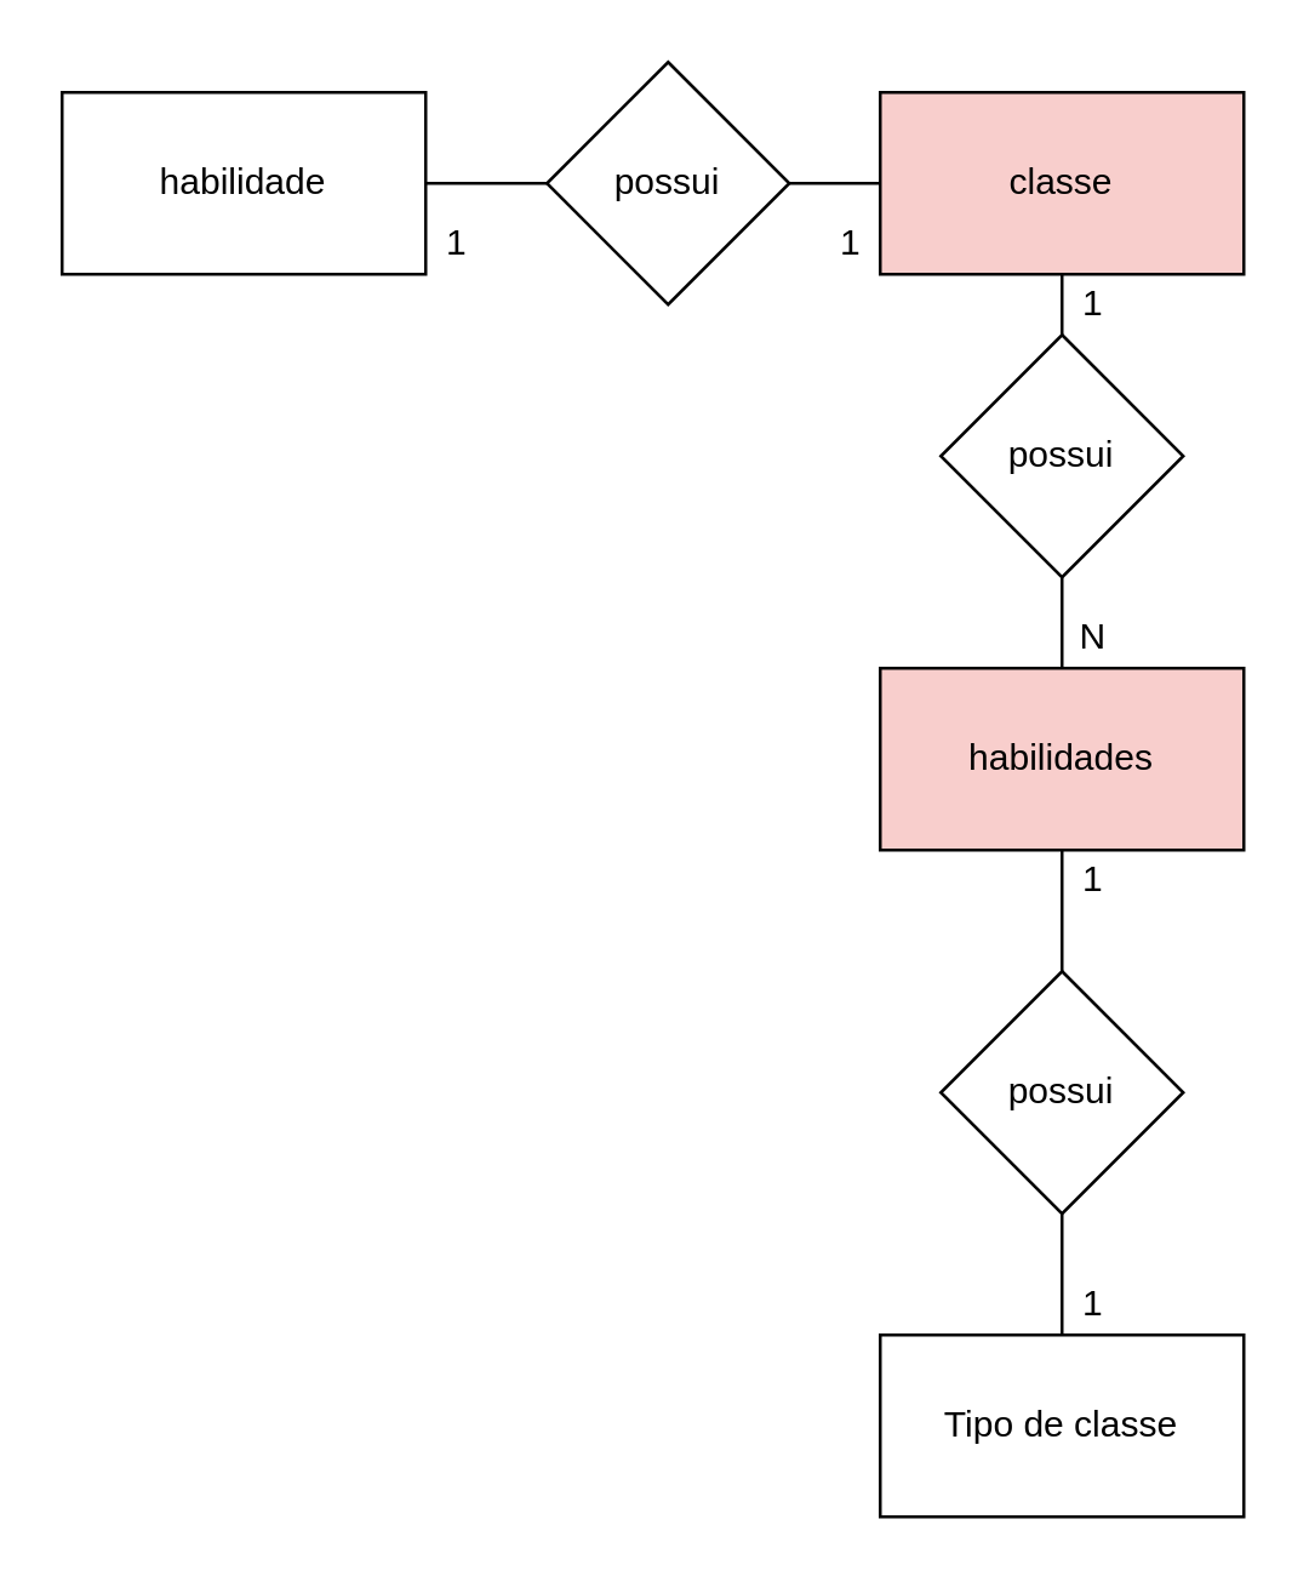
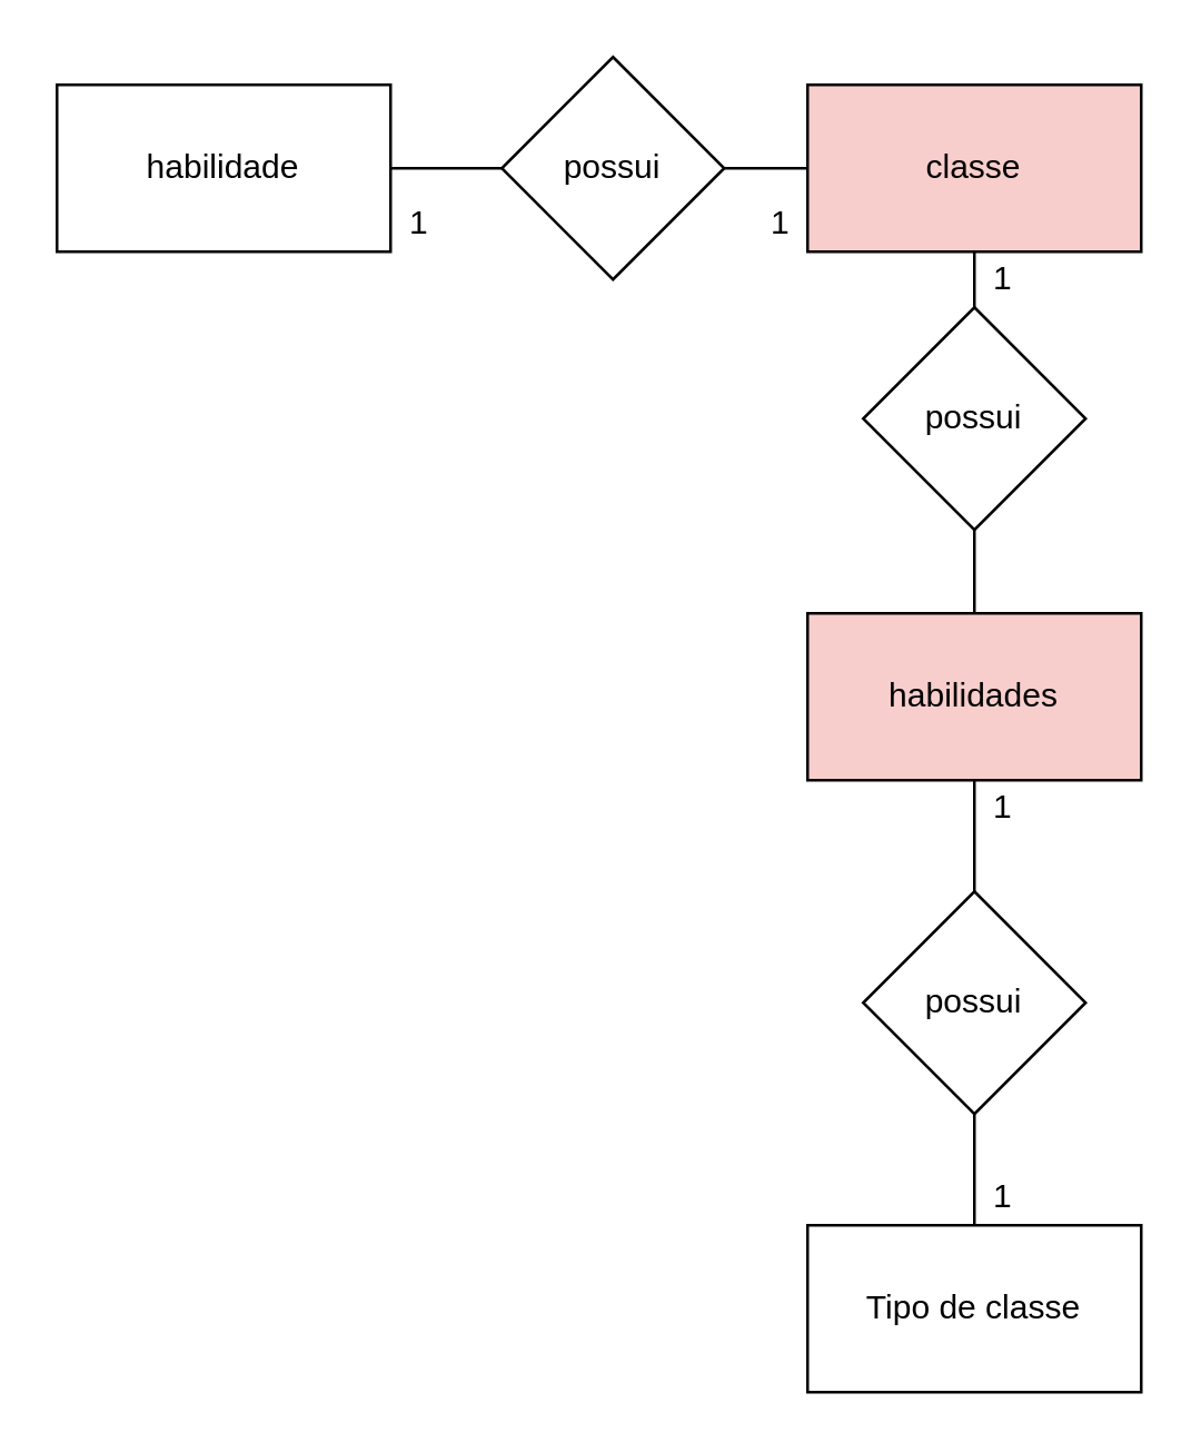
  <mxCell id="0" />
  <mxCell id="1" parent="0" />
  <mxCell id="2" value="classe" style="rounded=0;whiteSpace=wrap;html=1;fillColor=#f8cecc;" vertex="1" parent="1"><mxGeometry x="290" y="30" width="120" height="60" as="geometry" /></mxCell>
  <mxCell id="3" value="habilidade" style="rounded=0;whiteSpace=wrap;html=1;" vertex="1" parent="1"><mxGeometry x="20" y="30" width="120" height="60" as="geometry" /></mxCell>
  <mxCell id="4" style="edgeStyle=orthogonalEdgeStyle;rounded=0;orthogonalLoop=1;jettySize=auto;html=1;exitX=0;exitY=0.5;exitDx=0;exitDy=0;entryX=1;entryY=0.5;entryDx=0;entryDy=0;endArrow=none;endFill=0;" edge="1" parent="1" source="6" target="3"><mxGeometry relative="1" as="geometry"><mxPoint x="170" y="60" as="targetPoint" /></mxGeometry></mxCell>
  <mxCell id="5" style="edgeStyle=orthogonalEdgeStyle;rounded=0;orthogonalLoop=1;jettySize=auto;html=1;exitX=1;exitY=0.5;exitDx=0;exitDy=0;entryX=0;entryY=0.5;entryDx=0;entryDy=0;endArrow=none;endFill=0;" edge="1" parent="1" source="6" target="2"><mxGeometry relative="1" as="geometry" /></mxCell>
  <mxCell id="6" value="possui&lt;br&gt;" style="rhombus;whiteSpace=wrap;html=1;" vertex="1" parent="1"><mxGeometry x="180" y="20" width="80" height="80" as="geometry" /></mxCell>
  <mxCell id="7" value="1" style="text;html=1;align=center;verticalAlign=middle;resizable=0;points=[];autosize=1;strokeColor=none;" vertex="1" parent="1"><mxGeometry x="140" y="70" width="20" height="20" as="geometry" /></mxCell>
  <mxCell id="8" value="1" style="text;html=1;align=center;verticalAlign=middle;resizable=0;points=[];autosize=1;strokeColor=none;" vertex="1" parent="1"><mxGeometry x="270" y="70" width="20" height="20" as="geometry" /></mxCell>
  <mxCell id="9" style="edgeStyle=orthogonalEdgeStyle;rounded=0;orthogonalLoop=1;jettySize=auto;html=1;exitX=0.5;exitY=0;exitDx=0;exitDy=0;entryX=0.5;entryY=1;entryDx=0;entryDy=0;endArrow=none;endFill=0;" edge="1" parent="1" source="11" target="2"><mxGeometry relative="1" as="geometry" /></mxCell>
  <mxCell id="10" style="edgeStyle=orthogonalEdgeStyle;rounded=0;orthogonalLoop=1;jettySize=auto;html=1;exitX=0.5;exitY=1;exitDx=0;exitDy=0;entryX=0.5;entryY=0;entryDx=0;entryDy=0;endArrow=none;endFill=0;" edge="1" parent="1" source="11" target="12"><mxGeometry relative="1" as="geometry" /></mxCell>
  <mxCell id="11" value="possui" style="rhombus;whiteSpace=wrap;html=1;" vertex="1" parent="1"><mxGeometry x="310" y="110" width="80" height="80" as="geometry" /></mxCell>
  <mxCell id="12" value="habilidades" style="rounded=0;whiteSpace=wrap;html=1;fillColor=#f8cecc;" vertex="1" parent="1"><mxGeometry x="290" y="220" width="120" height="60" as="geometry" /></mxCell>
  <mxCell id="13" value="1&lt;br&gt;" style="text;html=1;align=center;verticalAlign=middle;resizable=0;points=[];autosize=1;strokeColor=none;" vertex="1" parent="1"><mxGeometry x="350" y="90" width="20" height="20" as="geometry" /></mxCell>
- <mxCell id="14" value="N" style="text;html=1;align=center;verticalAlign=middle;resizable=0;points=[];autosize=1;strokeColor=none;" vertex="1" parent="1"><mxGeometry x="350" y="200" width="20" height="20" as="geometry" /></mxCell>
  <mxCell id="15" style="edgeStyle=orthogonalEdgeStyle;rounded=0;orthogonalLoop=1;jettySize=auto;html=1;exitX=0.5;exitY=0;exitDx=0;exitDy=0;entryX=0.5;entryY=1;entryDx=0;entryDy=0;endArrow=none;endFill=0;" edge="1" parent="1" source="17" target="12"><mxGeometry relative="1" as="geometry" /></mxCell>
  <mxCell id="16" style="edgeStyle=orthogonalEdgeStyle;rounded=0;orthogonalLoop=1;jettySize=auto;html=1;exitX=0.5;exitY=1;exitDx=0;exitDy=0;entryX=0.5;entryY=0;entryDx=0;entryDy=0;endArrow=none;endFill=0;" edge="1" parent="1" source="17" target="19"><mxGeometry relative="1" as="geometry" /></mxCell>
  <mxCell id="17" value="possui" style="rhombus;whiteSpace=wrap;html=1;" vertex="1" parent="1"><mxGeometry x="310" y="320" width="80" height="80" as="geometry" /></mxCell>
  <mxCell id="18" value="1" style="text;html=1;align=center;verticalAlign=middle;resizable=0;points=[];autosize=1;strokeColor=none;" vertex="1" parent="1"><mxGeometry x="350" y="280" width="20" height="20" as="geometry" /></mxCell>
  <mxCell id="19" value="Tipo de classe" style="rounded=0;whiteSpace=wrap;html=1;" vertex="1" parent="1"><mxGeometry x="290" y="440" width="120" height="60" as="geometry" /></mxCell>
  <mxCell id="20" value="1" style="text;html=1;align=center;verticalAlign=middle;resizable=0;points=[];autosize=1;strokeColor=none;" vertex="1" parent="1"><mxGeometry x="350" y="420" width="20" height="20" as="geometry" /></mxCell>
